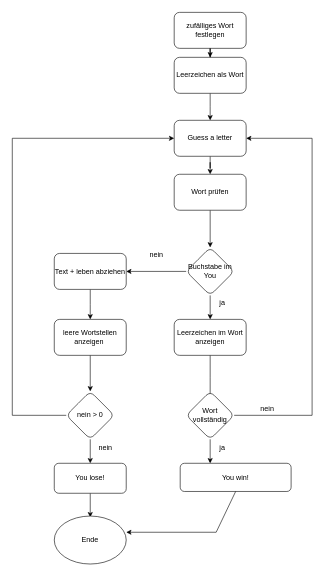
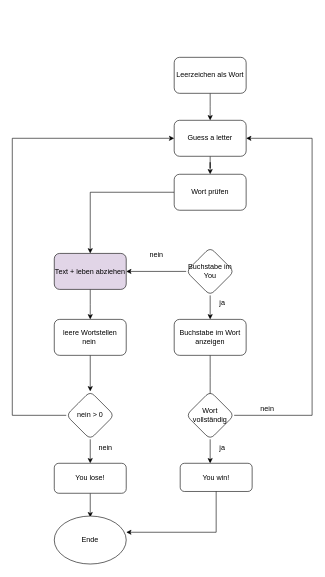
  <mxCell id="0" />
  <mxCell id="1" parent="0" />
- <mxCell id="2" value="" style="edgeStyle=orthogonalEdgeStyle;rounded=0;orthogonalLoop=1;jettySize=auto;html=1;" edge="1" parent="1" source="3" target="6"><mxGeometry relative="1" as="geometry" /></mxCell>
+ <mxCell id="2" value="" style="edgeStyle=orthogonalEdgeStyle;rounded=0;orthogonalLoop=1;jettySize=auto;html=1;" edge="1" parent="1" source="3" target="8"><mxGeometry relative="1" as="geometry" /></mxCell>
  <mxCell id="3" value="Wort prüfen" style="rounded=1;whiteSpace=wrap;html=1;" vertex="1" parent="1"><mxGeometry x="290" y="290" width="120" height="60" as="geometry" /></mxCell>
  <mxCell id="4" value="" style="edgeStyle=orthogonalEdgeStyle;rounded=0;orthogonalLoop=1;jettySize=auto;html=1;entryX=1;entryY=0.5;entryDx=0;entryDy=0;" edge="1" parent="1" source="6" target="8"><mxGeometry relative="1" as="geometry" /></mxCell>
  <mxCell id="5" value="" style="edgeStyle=orthogonalEdgeStyle;rounded=0;orthogonalLoop=1;jettySize=auto;html=1;" edge="1" parent="1" source="6" target="16"><mxGeometry relative="1" as="geometry" /></mxCell>
  <mxCell id="6" value="Buchstabe im You" style="rhombus;whiteSpace=wrap;html=1;rounded=1;" vertex="1" parent="1"><mxGeometry x="310" y="412" width="80" height="80" as="geometry" /></mxCell>
  <mxCell id="7" value="" style="edgeStyle=orthogonalEdgeStyle;rounded=0;orthogonalLoop=1;jettySize=auto;html=1;" edge="1" parent="1" source="8"><mxGeometry relative="1" as="geometry"><mxPoint x="150" y="532" as="targetPoint" /></mxGeometry></mxCell>
- <mxCell id="8" value="Text + leben abziehen" style="whiteSpace=wrap;html=1;rounded=1;" vertex="1" parent="1"><mxGeometry x="90" y="422" width="120" height="60" as="geometry" /></mxCell>
+ <mxCell id="8" value="Text + leben abziehen" style="whiteSpace=wrap;html=1;rounded=1;fillColor=#e1d5e7;" vertex="1" parent="1"><mxGeometry x="90" y="422" width="120" height="60" as="geometry" /></mxCell>
  <mxCell id="9" value="nein" style="text;html=1;align=center;verticalAlign=middle;resizable=0;points=[];autosize=1;strokeColor=none;fillColor=none;" vertex="1" parent="1"><mxGeometry x="235" y="410" width="50" height="30" as="geometry" /></mxCell>
  <mxCell id="10" value="" style="edgeStyle=orthogonalEdgeStyle;rounded=0;orthogonalLoop=1;jettySize=auto;html=1;" edge="1" parent="1" source="11" target="13"><mxGeometry relative="1" as="geometry" /></mxCell>
  <mxCell id="11" value="nein &amp;gt; 0" style="rhombus;whiteSpace=wrap;html=1;rounded=1;" vertex="1" parent="1"><mxGeometry x="110" y="652" width="80" height="80" as="geometry" /></mxCell>
  <mxCell id="12" value="" style="edgeStyle=orthogonalEdgeStyle;rounded=0;orthogonalLoop=1;jettySize=auto;html=1;exitX=0.5;exitY=1;exitDx=0;exitDy=0;entryX=0.5;entryY=0;entryDx=0;entryDy=0;" edge="1" parent="1" source="13"><mxGeometry relative="1" as="geometry"><mxPoint x="331" y="805" as="sourcePoint" /><mxPoint x="150" y="862" as="targetPoint" /><Array as="points"><mxPoint x="150" y="822" /><mxPoint x="150" y="822" /></Array></mxGeometry></mxCell>
  <mxCell id="13" value="You lose!" style="whiteSpace=wrap;html=1;rounded=1;" vertex="1" parent="1"><mxGeometry x="90" y="772" width="120" height="50" as="geometry" /></mxCell>
  <mxCell id="14" value="nein" style="text;html=1;align=center;verticalAlign=middle;resizable=0;points=[];autosize=1;strokeColor=none;fillColor=none;" vertex="1" parent="1"><mxGeometry x="150" y="732" width="50" height="30" as="geometry" /></mxCell>
  <mxCell id="15" value="" style="edgeStyle=orthogonalEdgeStyle;rounded=0;orthogonalLoop=1;jettySize=auto;html=1;" edge="1" parent="1" source="16"><mxGeometry relative="1" as="geometry"><mxPoint x="350" y="667" as="targetPoint" /></mxGeometry></mxCell>
- <mxCell id="16" value="Leerzeichen im Wort anzeigen" style="whiteSpace=wrap;html=1;rounded=1;" vertex="1" parent="1"><mxGeometry x="290" y="532" width="120" height="60" as="geometry" /></mxCell>
+ <mxCell id="16" value="Buchstabe im Wort anzeigen" style="whiteSpace=wrap;html=1;rounded=1;" vertex="1" parent="1"><mxGeometry x="290" y="532" width="120" height="60" as="geometry" /></mxCell>
  <mxCell id="17" value="" style="edgeStyle=orthogonalEdgeStyle;rounded=0;orthogonalLoop=1;jettySize=auto;html=1;" edge="1" parent="1" source="18" target="11"><mxGeometry relative="1" as="geometry" /></mxCell>
- <mxCell id="18" value="leere Wortstellen anzeigen&amp;nbsp;" style="rounded=1;whiteSpace=wrap;html=1;" vertex="1" parent="1"><mxGeometry x="90" y="532" width="120" height="60" as="geometry" /></mxCell>
+ <mxCell id="18" value="leere Wortstellen nein&amp;nbsp;" style="rounded=1;whiteSpace=wrap;html=1;" vertex="1" parent="1"><mxGeometry x="90" y="532" width="120" height="60" as="geometry" /></mxCell>
  <mxCell id="19" value="" style="endArrow=classic;html=1;rounded=0;exitX=1;exitY=0.5;exitDx=0;exitDy=0;entryX=1;entryY=0.5;entryDx=0;entryDy=0;" edge="1" parent="1" source="23" target="33"><mxGeometry width="50" height="50" relative="1" as="geometry"><mxPoint x="530" y="530" as="sourcePoint" /><mxPoint x="450" y="270" as="targetPoint" /><Array as="points"><mxPoint x="520" y="692" /><mxPoint x="520" y="230" /></Array></mxGeometry></mxCell>
- <mxCell id="20" value="" style="edgeStyle=orthogonalEdgeStyle;rounded=0;orthogonalLoop=1;jettySize=auto;html=1;" edge="1" parent="1" source="21" target="31"><mxGeometry relative="1" as="geometry"><mxPoint x="350" y="110" as="targetPoint" /></mxGeometry></mxCell>
- <mxCell id="21" value="zufälliges Wort festlegen" style="rounded=1;whiteSpace=wrap;html=1;" vertex="1" parent="1"><mxGeometry x="290" y="20" width="120" height="60" as="geometry" /></mxCell>
  <mxCell id="22" value="" style="edgeStyle=orthogonalEdgeStyle;rounded=0;orthogonalLoop=1;jettySize=auto;html=1;" edge="1" parent="1" source="23" target="25"><mxGeometry relative="1" as="geometry"><Array as="points"><mxPoint x="350" y="770" /><mxPoint x="350" y="770" /></Array></mxGeometry></mxCell>
  <mxCell id="23" value="Wort vollständig" style="rhombus;whiteSpace=wrap;html=1;rounded=1;" vertex="1" parent="1"><mxGeometry x="310" y="652" width="80" height="80" as="geometry" /></mxCell>
  <mxCell id="24" value="nein" style="text;html=1;align=center;verticalAlign=middle;resizable=0;points=[];autosize=1;strokeColor=none;fillColor=none;" vertex="1" parent="1"><mxGeometry x="420" y="667" width="50" height="30" as="geometry" /></mxCell>
- <mxCell id="25" value="You win!" style="whiteSpace=wrap;html=1;rounded=1;" vertex="1" parent="1"><mxGeometry x="300" y="772" width="185" height="47" as="geometry" /></mxCell>
+ <mxCell id="25" value="You win!" style="whiteSpace=wrap;html=1;rounded=1;" vertex="1" parent="1"><mxGeometry x="300" y="772" width="120" height="47" as="geometry" /></mxCell>
  <mxCell id="26" value="Ende" style="ellipse;whiteSpace=wrap;html=1;" vertex="1" parent="1"><mxGeometry x="90" y="860" width="120" height="80" as="geometry" /></mxCell>
  <mxCell id="27" value="" style="endArrow=classic;html=1;rounded=0;entryX=1;entryY=0.5;entryDx=0;entryDy=0;exitX=0.5;exitY=1;exitDx=0;exitDy=0;" edge="1" parent="1" source="25"><mxGeometry width="50" height="50" relative="1" as="geometry"><mxPoint x="530" y="982" as="sourcePoint" /><mxPoint x="210" y="887" as="targetPoint" /><Array as="points"><mxPoint x="360" y="887" /></Array></mxGeometry></mxCell>
  <mxCell id="28" value="ja" style="text;html=1;align=center;verticalAlign=middle;resizable=0;points=[];autosize=1;strokeColor=none;fillColor=none;" vertex="1" parent="1"><mxGeometry x="355" y="490" width="30" height="30" as="geometry" /></mxCell>
  <mxCell id="29" value="ja" style="text;html=1;align=center;verticalAlign=middle;resizable=0;points=[];autosize=1;strokeColor=none;fillColor=none;" vertex="1" parent="1"><mxGeometry x="355" y="732" width="30" height="30" as="geometry" /></mxCell>
  <mxCell id="30" value="" style="edgeStyle=orthogonalEdgeStyle;rounded=0;orthogonalLoop=1;jettySize=auto;html=1;" edge="1" parent="1" source="31"><mxGeometry relative="1" as="geometry"><mxPoint x="350" y="200" as="targetPoint" /></mxGeometry></mxCell>
  <mxCell id="31" value="Leerzeichen als Wort" style="rounded=1;whiteSpace=wrap;html=1;" vertex="1" parent="1"><mxGeometry x="290" y="95" width="120" height="60" as="geometry" /></mxCell>
  <mxCell id="32" value="" style="edgeStyle=orthogonalEdgeStyle;rounded=0;orthogonalLoop=1;jettySize=auto;html=1;" edge="1" parent="1" source="33" target="3"><mxGeometry relative="1" as="geometry" /></mxCell>
  <mxCell id="33" value="Guess a letter" style="rounded=1;whiteSpace=wrap;html=1;" vertex="1" parent="1"><mxGeometry x="290" y="200" width="120" height="60" as="geometry" /></mxCell>
  <mxCell id="34" value="" style="endArrow=classic;html=1;rounded=0;entryX=0;entryY=0.5;entryDx=0;entryDy=0;exitX=0;exitY=0.5;exitDx=0;exitDy=0;" edge="1" parent="1" source="11" target="33"><mxGeometry width="50" height="50" relative="1" as="geometry"><mxPoint x="120" y="690" as="sourcePoint" /><mxPoint x="160" y="640" as="targetPoint" /><Array as="points"><mxPoint x="20" y="692" /><mxPoint x="20" y="230" /></Array></mxGeometry></mxCell>
